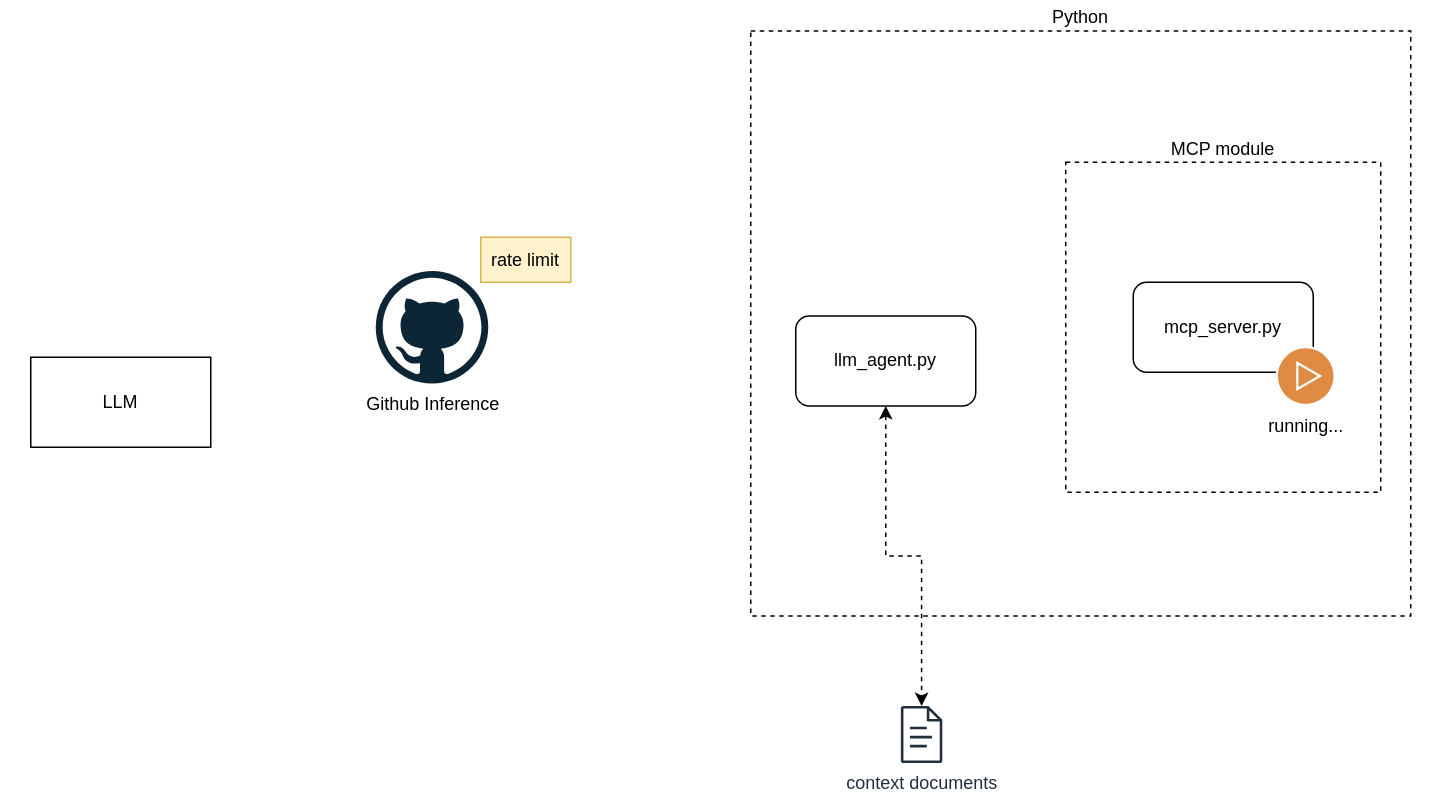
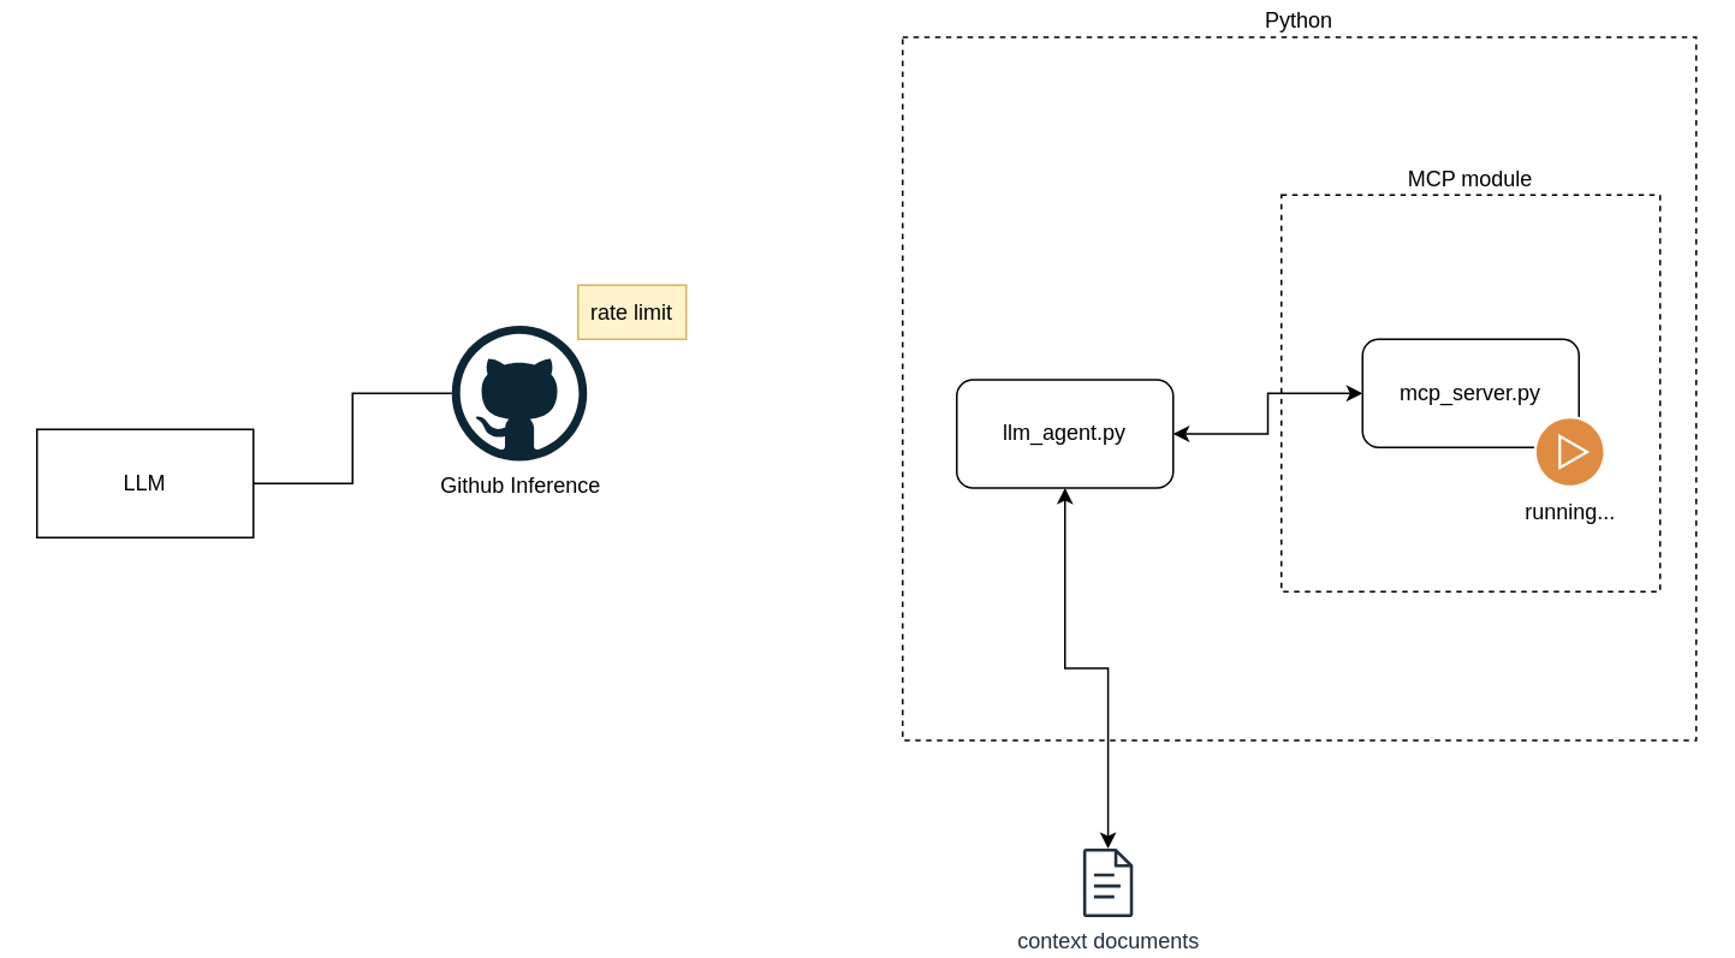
  <mxCell id="0" />
  <mxCell id="1" parent="0" />
  <mxCell id="2" value="MCP module" style="rounded=0;whiteSpace=wrap;html=1;fillColor=none;dashed=1;labelPosition=center;verticalLabelPosition=top;align=center;verticalAlign=bottom;" vertex="1" parent="1"><mxGeometry x="710" y="107.5" width="210" height="220" as="geometry" /></mxCell>
  <mxCell id="3" value="Python" style="rounded=0;whiteSpace=wrap;html=1;fillColor=none;dashed=1;labelPosition=center;verticalLabelPosition=top;align=center;verticalAlign=bottom;" vertex="1" parent="1"><mxGeometry x="500" y="20" width="440" height="390" as="geometry" /></mxCell>
  <mxCell id="4" value="Github Inference" style="dashed=0;outlineConnect=0;html=1;align=center;labelPosition=center;verticalLabelPosition=bottom;verticalAlign=top;shape=mxgraph.weblogos.github" vertex="1" parent="1"><mxGeometry x="250" y="180" width="75" height="75" as="geometry" /></mxCell>
+ <mxCell id="5" style="edgeStyle=orthogonalEdgeStyle;rounded=0;orthogonalLoop=1;jettySize=auto;html=1;endArrow=none;startFill=0;" edge="1" parent="1" source="6" target="4"><mxGeometry relative="1" as="geometry" /></mxCell>
  <mxCell id="6" value="LLM" style="rounded=0;whiteSpace=wrap;html=1;" vertex="1" parent="1"><mxGeometry x="20" y="237.5" width="120" height="60" as="geometry" /></mxCell>
- <mxCell id="7" style="rounded=0;orthogonalLoop=1;jettySize=auto;html=1;edgeStyle=orthogonalEdgeStyle;startArrow=classic;startFill=1;dashed=1;" edge="1" parent="1" source="8" target="11"><mxGeometry relative="1" as="geometry" /></mxCell>
+ <mxCell id="7" style="rounded=0;orthogonalLoop=1;jettySize=auto;html=1;edgeStyle=orthogonalEdgeStyle;startArrow=classic;startFill=1;" edge="1" parent="1" source="8" target="11"><mxGeometry relative="1" as="geometry" /></mxCell>
  <mxCell id="8" value="llm_agent.py" style="rounded=1;whiteSpace=wrap;html=1;" vertex="1" parent="1"><mxGeometry x="530" y="210" width="120" height="60" as="geometry" /></mxCell>
+ <mxCell id="9" style="edgeStyle=orthogonalEdgeStyle;rounded=0;orthogonalLoop=1;jettySize=auto;html=1;entryX=1;entryY=0.5;entryDx=0;entryDy=0;startArrow=classic;startFill=1;" edge="1" parent="1" source="10" target="8"><mxGeometry relative="1" as="geometry" /></mxCell>
  <mxCell id="10" value="mcp_server.py" style="rounded=1;whiteSpace=wrap;html=1;" vertex="1" parent="1"><mxGeometry x="755" y="187.5" width="120" height="60" as="geometry" /></mxCell>
  <mxCell id="11" value="context documents" style="sketch=0;outlineConnect=0;fontColor=#232F3E;gradientColor=none;fillColor=#232F3D;strokeColor=none;dashed=0;verticalLabelPosition=bottom;verticalAlign=top;align=center;html=1;fontSize=12;fontStyle=0;aspect=fixed;pointerEvents=1;shape=mxgraph.aws4.document;" vertex="1" parent="1"><mxGeometry x="600" y="470" width="27.77" height="38" as="geometry" /></mxCell>
  <mxCell id="12" value="rate limit" style="rounded=0;whiteSpace=wrap;html=1;fillColor=#fff2cc;strokeColor=#d6b656;" vertex="1" parent="1"><mxGeometry x="320" y="157.5" width="60" height="30" as="geometry" /></mxCell>
  <mxCell id="13" value="running..." style="sketch=0;pointerEvents=1;shadow=0;dashed=0;html=1;strokeColor=none;fillColor=#DF8C42;labelPosition=center;verticalLabelPosition=bottom;verticalAlign=top;align=center;outlineConnect=0;shape=mxgraph.veeam2.running_playing;" vertex="1" parent="1"><mxGeometry x="850" y="230" width="40" height="40" as="geometry" /></mxCell>
